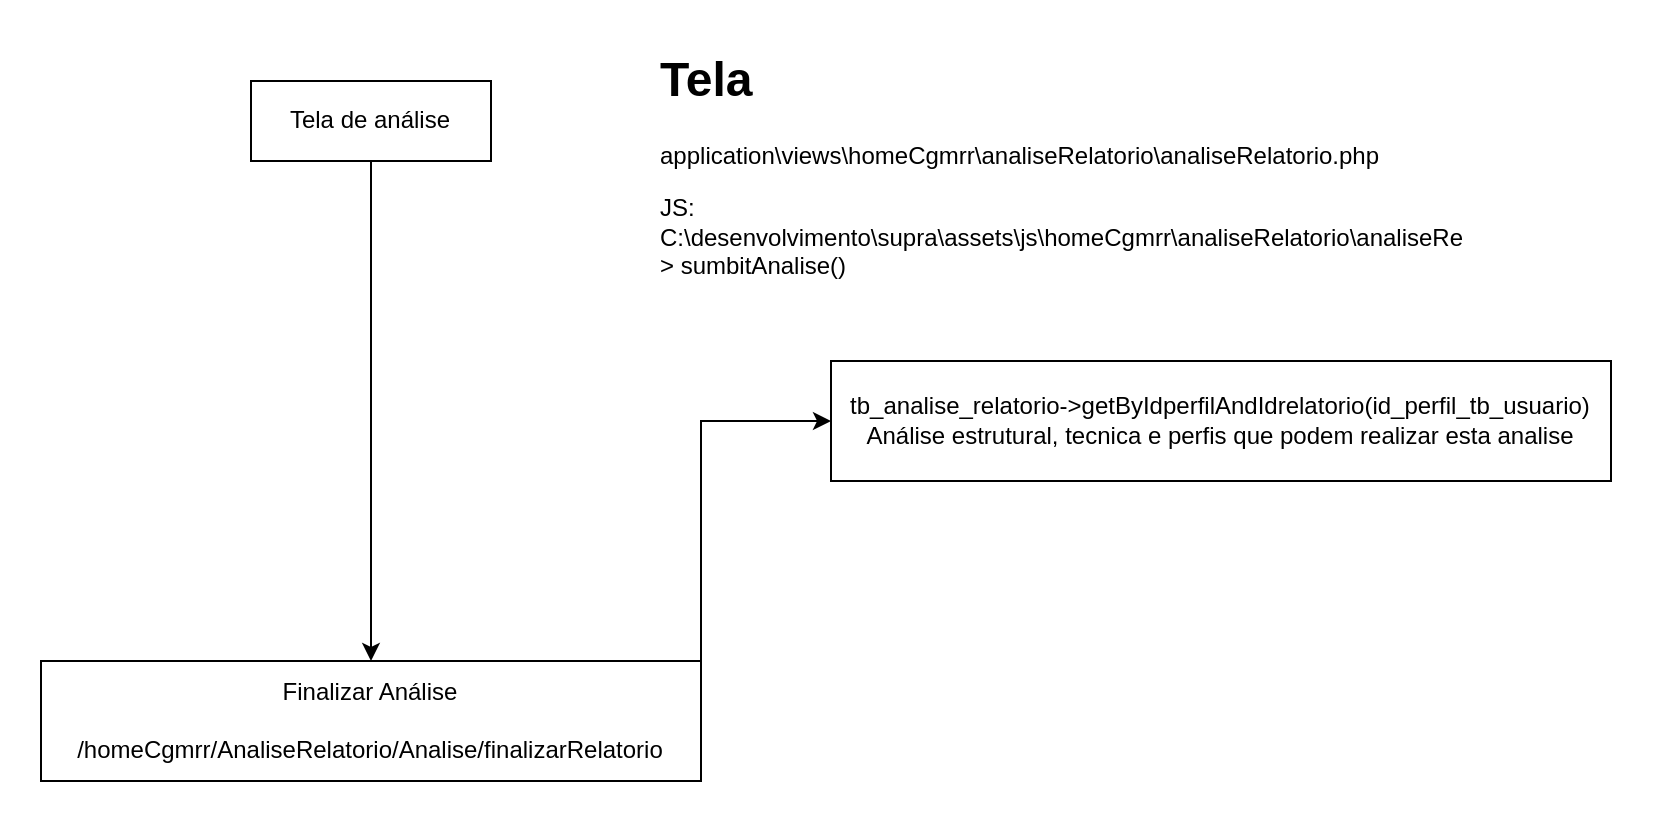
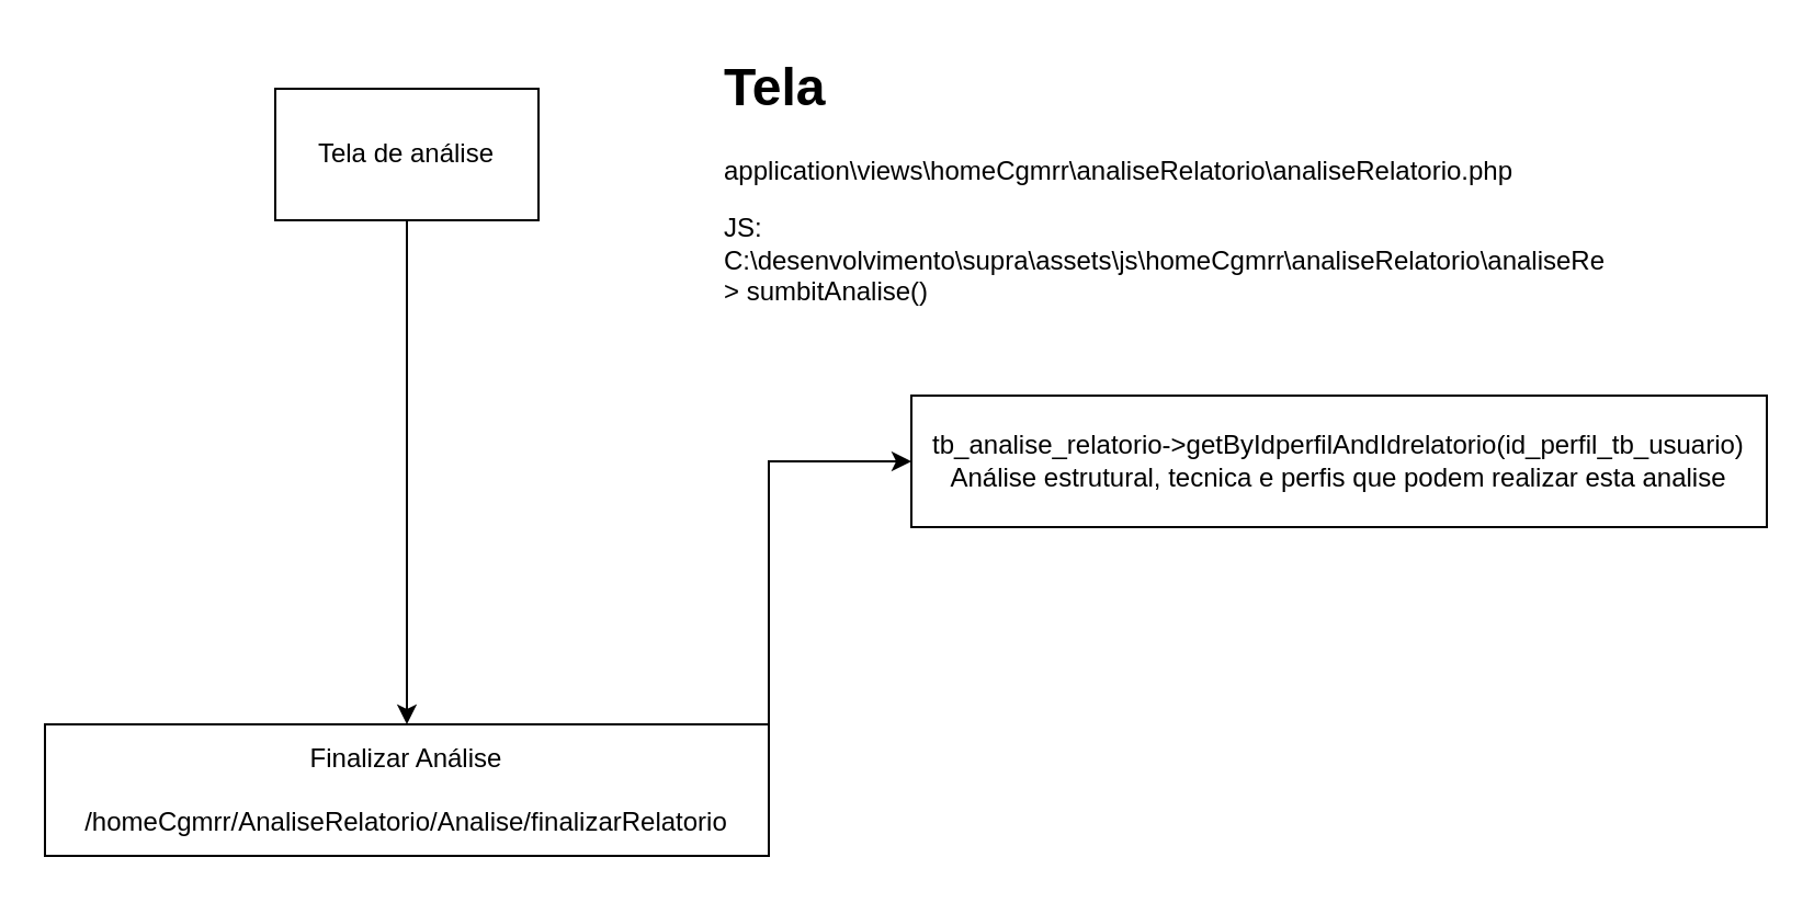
  <mxCell id="0" />
  <mxCell id="1" parent="0" />
  <mxCell id="2" style="edgeStyle=orthogonalEdgeStyle;rounded=0;orthogonalLoop=1;jettySize=auto;html=1;exitX=1;exitY=0;exitDx=0;exitDy=0;entryX=0;entryY=0.5;entryDx=0;entryDy=0;" edge="1" parent="1" source="3" target="7"><mxGeometry relative="1" as="geometry" /></mxCell>
  <mxCell id="3" value="&lt;div&gt;Finalizar Análise&lt;/div&gt;&lt;div&gt;&lt;br&gt;&lt;/div&gt;&lt;div&gt;/homeCgmrr/AnaliseRelatorio/Analise/finalizarRelatorio&lt;br&gt;&lt;/div&gt;" style="rounded=0;whiteSpace=wrap;html=1;" vertex="1" parent="1"><mxGeometry x="20" y="330" width="330" height="60" as="geometry" /></mxCell>
  <mxCell id="4" value="" style="edgeStyle=orthogonalEdgeStyle;rounded=0;orthogonalLoop=1;jettySize=auto;html=1;" edge="1" parent="1" source="5" target="3"><mxGeometry relative="1" as="geometry" /></mxCell>
- <mxCell id="5" value="Tela de análise" style="rounded=0;whiteSpace=wrap;html=1;" vertex="1" parent="1"><mxGeometry x="125" y="40" width="120" height="40" as="geometry" /></mxCell>
+ <mxCell id="5" value="Tela de análise" style="rounded=0;whiteSpace=wrap;html=1;" vertex="1" parent="1"><mxGeometry x="125" y="40" width="120" height="60" as="geometry" /></mxCell>
  <mxCell id="6" value="&lt;h1&gt;Tela&lt;/h1&gt;&lt;p&gt;application\views\homeCgmrr\analiseRelatorio\analiseRelatorio.php&lt;/p&gt;&lt;p&gt;JS: C:\desenvolvimento\supra\assets\js\homeCgmrr\analiseRelatorio\analiseRelatorio.js &amp;gt; sumbitAnalise()&lt;br&gt;&lt;/p&gt;" style="text;html=1;strokeColor=none;fillColor=none;spacing=5;spacingTop=-20;whiteSpace=wrap;overflow=hidden;rounded=0;" vertex="1" parent="1"><mxGeometry x="325" y="20" width="410" height="120" as="geometry" /></mxCell>
  <mxCell id="7" value="&lt;div&gt;tb_analise_relatorio-&amp;gt;getByIdperfilAndIdrelatorio(id_perfil_tb_usuario)&lt;/div&gt;&lt;div&gt;Análise estrutural, tecnica e perfis que podem realizar esta analise&lt;br&gt;&lt;/div&gt;" style="rounded=0;whiteSpace=wrap;html=1;" vertex="1" parent="1"><mxGeometry x="415" y="180" width="390" height="60" as="geometry" /></mxCell>
